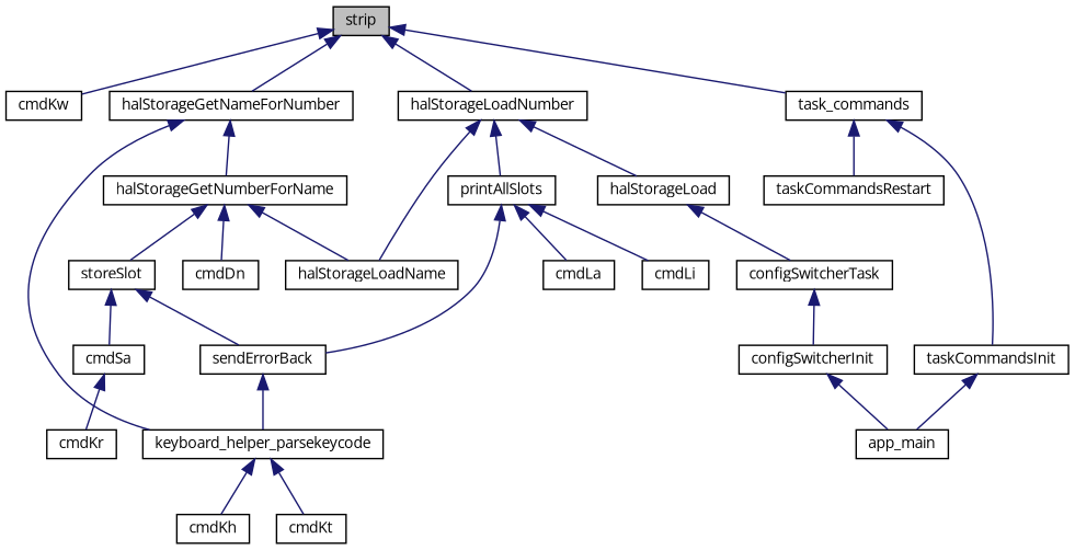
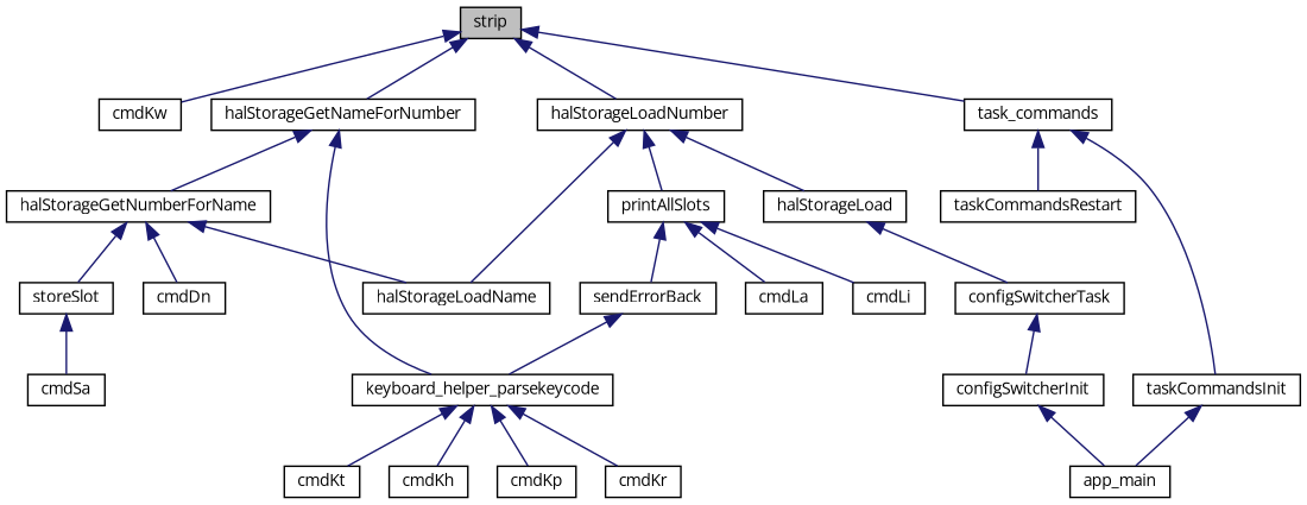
  digraph {
    fontname="Open Sans"
    rankdir=TB
    node [color=black fillcolor=white fontname="Open Sans" fontsize=10 shape=record style=filled]
    edge [color=midnightblue dir=back fontname="Open Sans" fontsize=10 labelfontname=Helvetica labelfontsize=10 style=solid]
    n1 [fillcolor=grey75 fontcolor=black height=0.2 label=strip width=0.4]
    n2 [height=0.2 label=cmdKw width=0.4]
    n3 [height=0.2 label=halStorageGetNameForNumber width=0.4]
    n4 [height=0.2 label=halStorageLoadNumber width=0.4]
    n5 [height=0.2 label=task_commands width=0.4]
    n6 [height=0.2 label=keyboard_helper_parsekeycode width=0.4]
    n7 [height=0.2 label=halStorageGetNumberForName width=0.4]
    n8 [height=0.2 label=cmdKh width=0.4]
+   n9 [height=0.2 label=cmdKp width=0.4]
    n10 [height=0.2 label=cmdKr width=0.4]
    n11 [height=0.2 label=cmdKt width=0.4]
    n12 [height=0.2 label=halStorageLoadName width=0.4]
    n13 [height=0.2 label=printAllSlots width=0.4]
    n14 [height=0.2 label=halStorageLoad width=0.4]
    n15 [height=0.2 label=taskCommandsInit width=0.4]
    n16 [height=0.2 label=taskCommandsRestart width=0.4]
    n17 [height=0.2 label=cmdDn width=0.4]
    n18 [height=0.2 label=storeSlot width=0.4]
    n19 [height=0.2 label=cmdSa width=0.4]
    n20 [height=0.2 label=sendErrorBack width=0.4]
    n21 [height=0.2 label=configSwitcherTask width=0.4]
    n22 [height=0.2 label=configSwitcherInit width=0.4]
    n23 [height=0.2 label=app_main width=0.4]
    n24 [height=0.2 label=cmdLa width=0.4]
    n25 [height=0.2 label=cmdLi width=0.4]
    n1 -> n2
    n1 -> n3
    n1 -> n4
    n1 -> n5
    n3 -> n6
    n3 -> n7
    n4 -> n12
    n4 -> n13
    n4 -> n14
    n5 -> n15
    n5 -> n16
    n6 -> n8
-   n19 -> n10
+   n6 -> n9
+   n6 -> n10
    n6 -> n11
    n7 -> n12
    n7 -> n17
    n7 -> n18
    n13 -> n20
    n13 -> n24
    n13 -> n25
    n14 -> n21
    n15 -> n23
    n18 -> n19
-   n18 -> n20
    n20 -> n6
    n21 -> n22
    n22 -> n23
  }
